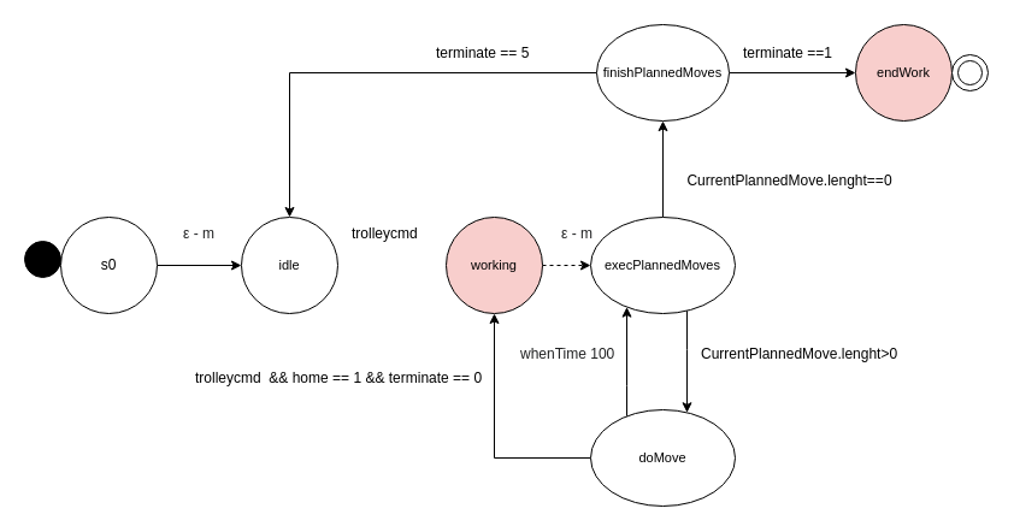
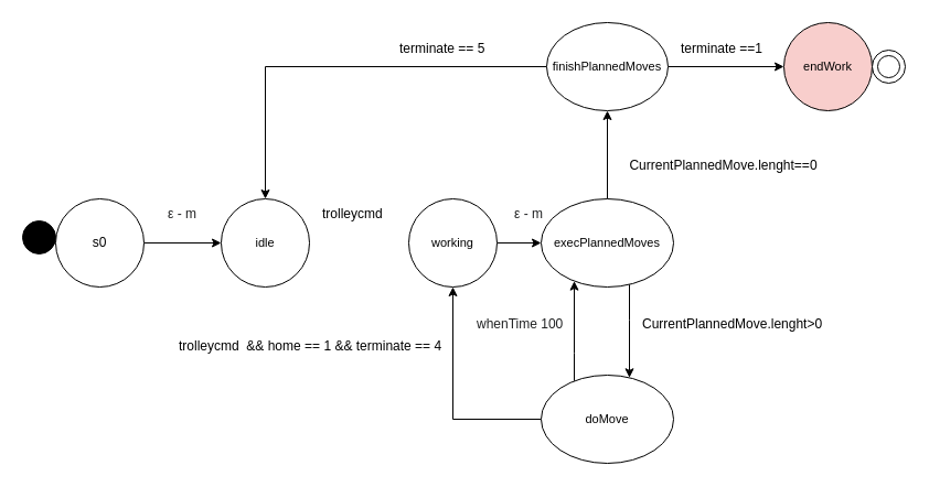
  <mxCell id="0" />
  <mxCell id="1" parent="0" />
  <mxCell id="2" value="" style="ellipse;whiteSpace=wrap;html=1;fillColor=#000000;" vertex="1" parent="1"><mxGeometry x="20" y="200" width="30" height="30" as="geometry" /></mxCell>
  <mxCell id="3" value="" style="edgeStyle=orthogonalEdgeStyle;rounded=0;orthogonalLoop=1;jettySize=auto;html=1;" edge="1" parent="1" source="4" target="5"><mxGeometry relative="1" as="geometry" /></mxCell>
  <mxCell id="4" value="s0" style="ellipse;whiteSpace=wrap;html=1;" vertex="1" parent="1"><mxGeometry x="50" y="180" width="80" height="80" as="geometry" /></mxCell>
  <mxCell id="5" value="&lt;font style=&quot;font-size: 11px&quot;&gt;idle&lt;/font&gt;" style="ellipse;whiteSpace=wrap;html=1;" vertex="1" parent="1"><mxGeometry x="200" y="180" width="80" height="80" as="geometry" /></mxCell>
- <mxCell id="6" value="" style="edgeStyle=orthogonalEdgeStyle;rounded=0;orthogonalLoop=1;jettySize=auto;html=1;dashed=1;" edge="1" parent="1" source="7" target="10"><mxGeometry relative="1" as="geometry" /></mxCell>
- <mxCell id="7" value="&lt;font style=&quot;font-size: 11px&quot;&gt;working&lt;/font&gt;" style="ellipse;whiteSpace=wrap;html=1;fillColor=#f8cecc;" vertex="1" parent="1"><mxGeometry x="370" y="180" width="80" height="80" as="geometry" /></mxCell>
+ <mxCell id="6" value="" style="edgeStyle=orthogonalEdgeStyle;rounded=0;orthogonalLoop=1;jettySize=auto;html=1;" edge="1" parent="1" source="7" target="10"><mxGeometry relative="1" as="geometry" /></mxCell>
+ <mxCell id="7" value="&lt;font style=&quot;font-size: 11px&quot;&gt;working&lt;/font&gt;" style="ellipse;whiteSpace=wrap;html=1;" vertex="1" parent="1"><mxGeometry x="370" y="180" width="80" height="80" as="geometry" /></mxCell>
  <mxCell id="8" value="" style="edgeStyle=orthogonalEdgeStyle;rounded=0;orthogonalLoop=1;jettySize=auto;html=1;" edge="1" parent="1" source="10" target="16"><mxGeometry relative="1" as="geometry" /></mxCell>
  <mxCell id="9" value="" style="edgeStyle=orthogonalEdgeStyle;rounded=0;orthogonalLoop=1;jettySize=auto;html=1;" edge="1" parent="1" source="10" target="13"><mxGeometry relative="1" as="geometry"><Array as="points"><mxPoint x="570" y="290" /><mxPoint x="570" y="290" /></Array></mxGeometry></mxCell>
  <mxCell id="10" value="&lt;font style=&quot;font-size: 11px&quot;&gt;execPlannedMoves&lt;/font&gt;" style="ellipse;whiteSpace=wrap;html=1;" vertex="1" parent="1"><mxGeometry x="490" y="180" width="120" height="80" as="geometry" /></mxCell>
  <mxCell id="11" value="" style="edgeStyle=orthogonalEdgeStyle;rounded=0;orthogonalLoop=1;jettySize=auto;html=1;entryX=0.5;entryY=1;entryDx=0;entryDy=0;" edge="1" parent="1" source="13" target="7"><mxGeometry relative="1" as="geometry" /></mxCell>
  <mxCell id="12" value="" style="edgeStyle=orthogonalEdgeStyle;rounded=0;orthogonalLoop=1;jettySize=auto;html=1;" edge="1" parent="1" source="13" target="10"><mxGeometry relative="1" as="geometry"><Array as="points"><mxPoint x="520" y="320" /><mxPoint x="520" y="320" /></Array></mxGeometry></mxCell>
  <mxCell id="13" value="&lt;font style=&quot;font-size: 11px&quot;&gt;doMove&lt;/font&gt;" style="ellipse;whiteSpace=wrap;html=1;" vertex="1" parent="1"><mxGeometry x="490" y="340" width="120" height="80" as="geometry" /></mxCell>
  <mxCell id="14" value="" style="edgeStyle=orthogonalEdgeStyle;rounded=0;orthogonalLoop=1;jettySize=auto;html=1;" edge="1" parent="1" source="16" target="17"><mxGeometry relative="1" as="geometry" /></mxCell>
  <mxCell id="15" value="" style="edgeStyle=orthogonalEdgeStyle;rounded=0;orthogonalLoop=1;jettySize=auto;html=1;" edge="1" parent="1" source="16" target="5"><mxGeometry relative="1" as="geometry"><Array as="points"><mxPoint x="240" y="60" /></Array></mxGeometry></mxCell>
  <mxCell id="16" value="&lt;font style=&quot;font-size: 11px&quot;&gt;finishPlannedMoves&lt;/font&gt;" style="ellipse;whiteSpace=wrap;html=1;" vertex="1" parent="1"><mxGeometry x="495" y="20" width="110" height="80" as="geometry" /></mxCell>
  <mxCell id="17" value="&lt;font style=&quot;font-size: 11px&quot;&gt;endWork&lt;/font&gt;" style="ellipse;whiteSpace=wrap;html=1;fillColor=#f8cecc;" vertex="1" parent="1"><mxGeometry x="710" y="20" width="80" height="80" as="geometry" /></mxCell>
  <mxCell id="18" value="&lt;span style=&quot;color: rgb(32 , 33 , 34) ; font-family: sans-serif ; background-color: rgb(255 , 255 , 255)&quot;&gt;&lt;font style=&quot;font-size: 12px&quot;&gt;ε - m&amp;nbsp;&lt;/font&gt;&lt;/span&gt;" style="text;whiteSpace=wrap;html=1;" vertex="1" parent="1"><mxGeometry x="150" y="180" width="40" height="30" as="geometry" /></mxCell>
  <mxCell id="19" value="trolleycmd" style="text;whiteSpace=wrap;html=1;" vertex="1" parent="1"><mxGeometry x="290" y="180" width="80" height="30" as="geometry" /></mxCell>
  <mxCell id="20" value="terminate == 5" style="text;whiteSpace=wrap;html=1;" vertex="1" parent="1"><mxGeometry x="360" y="30" width="80" height="30" as="geometry" /></mxCell>
  <mxCell id="21" value="&lt;span style=&quot;color: rgb(32 , 33 , 34) ; font-family: sans-serif ; background-color: rgb(255 , 255 , 255)&quot;&gt;ε - m&amp;nbsp;&lt;/span&gt;" style="text;whiteSpace=wrap;html=1;" vertex="1" parent="1"><mxGeometry x="464" y="180" width="40" height="30" as="geometry" /></mxCell>
  <mxCell id="22" value="CurrentPlannedMove.lenght&amp;gt;0" style="text;whiteSpace=wrap;html=1;" vertex="1" parent="1"><mxGeometry x="580" y="280" width="80" height="30" as="geometry" /></mxCell>
  <mxCell id="23" value="&lt;span style=&quot;text-align: left&quot;&gt;CurrentPlannedMove.lenght==0&lt;/span&gt;" style="text;html=1;align=center;verticalAlign=middle;resizable=0;points=[];autosize=1;strokeColor=none;fillColor=none;" vertex="1" parent="1"><mxGeometry x="560" y="140" width="190" height="20" as="geometry" /></mxCell>
  <mxCell id="24" value="terminate ==1" style="text;whiteSpace=wrap;html=1;" vertex="1" parent="1"><mxGeometry x="615" y="30" width="80" height="30" as="geometry" /></mxCell>
- <mxCell id="25" value="trolleycmd&amp;nbsp; &amp;amp;&amp;amp; home == 1 &amp;amp;&amp;amp; terminate == 0" style="text;whiteSpace=wrap;html=1;" vertex="1" parent="1"><mxGeometry x="160" y="300" width="290" height="30" as="geometry" /></mxCell>
+ <mxCell id="25" value="trolleycmd&amp;nbsp; &amp;amp;&amp;amp; home == 1 &amp;amp;&amp;amp; terminate == 4" style="text;whiteSpace=wrap;html=1;" vertex="1" parent="1"><mxGeometry x="160" y="300" width="290" height="30" as="geometry" /></mxCell>
  <mxCell id="26" value="" style="ellipse;whiteSpace=wrap;html=1;" vertex="1" parent="1"><mxGeometry x="790" y="45" width="30" height="30" as="geometry" /></mxCell>
  <mxCell id="27" value="" style="ellipse;whiteSpace=wrap;html=1;" vertex="1" parent="1"><mxGeometry x="795" y="50" width="20" height="20" as="geometry" /></mxCell>
  <mxCell id="28" value="&lt;font color=&quot;#202122&quot; face=&quot;sans-serif&quot;&gt;&lt;span style=&quot;background-color: rgb(255 , 255 , 255)&quot;&gt;whenTime 100&lt;/span&gt;&lt;/font&gt;" style="text;whiteSpace=wrap;html=1;" vertex="1" parent="1"><mxGeometry x="430" y="280" width="90" height="30" as="geometry" /></mxCell>
